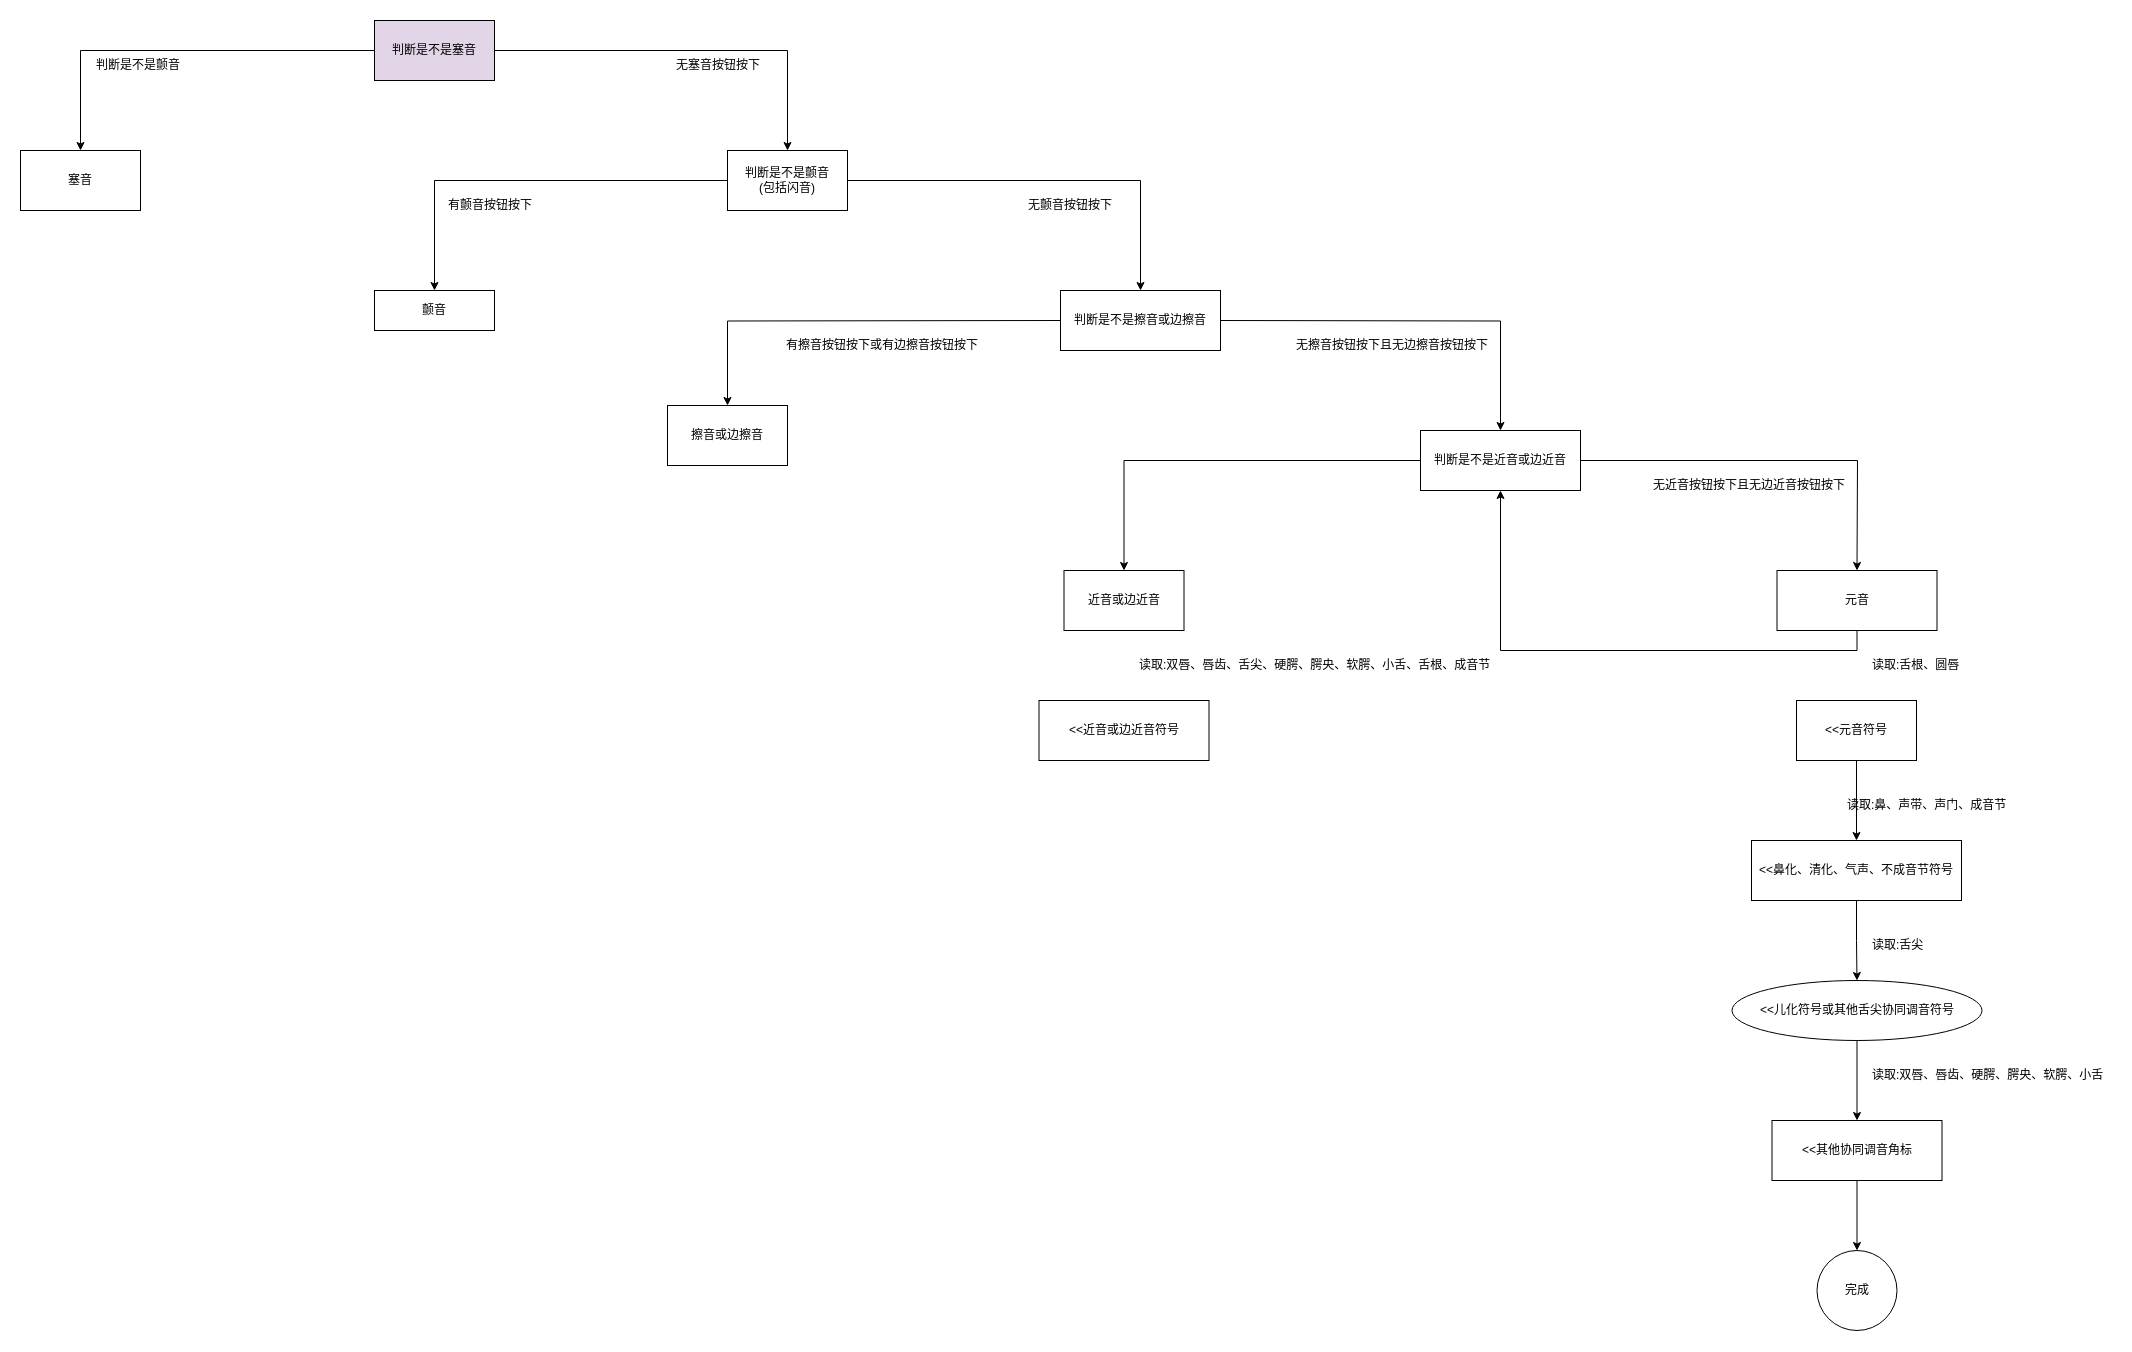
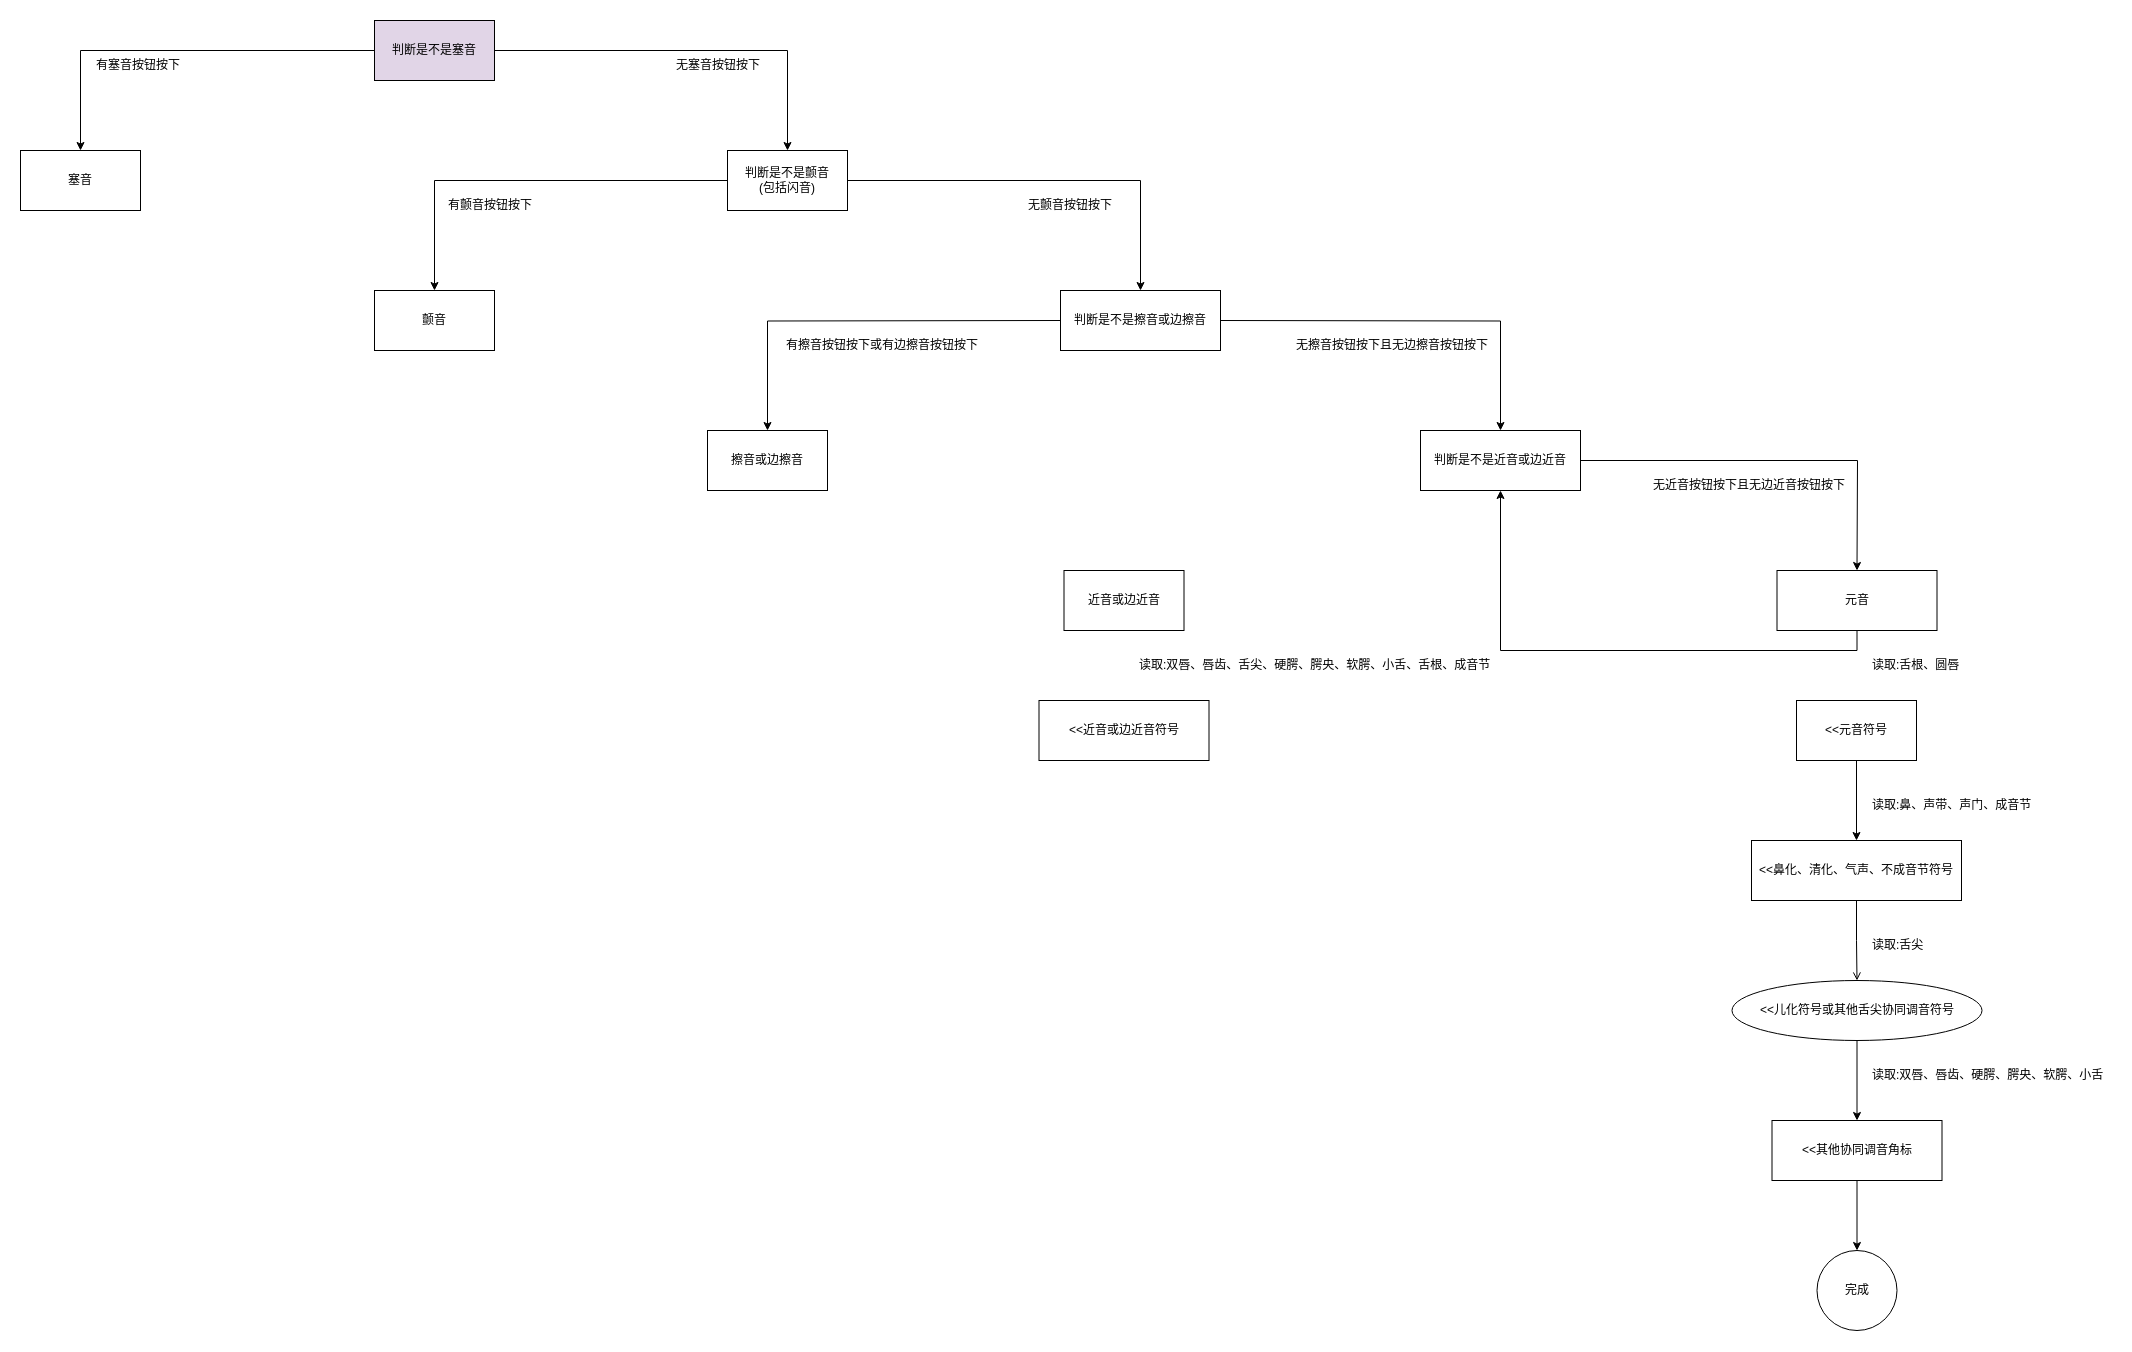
  <mxCell id="0" />
  <mxCell id="1" parent="0" />
  <mxCell id="2" value="" style="edgeStyle=orthogonalEdgeStyle;rounded=0;orthogonalLoop=1;jettySize=auto;html=1;exitX=0;exitY=0.5;exitDx=0;exitDy=0;" edge="1" parent="1" source="4" target="5"><mxGeometry relative="1" as="geometry"><mxPoint x="250" y="50" as="sourcePoint" /></mxGeometry></mxCell>
  <mxCell id="3" value="" style="edgeStyle=orthogonalEdgeStyle;rounded=0;orthogonalLoop=1;jettySize=auto;html=1;" edge="1" parent="1" source="4" target="8"><mxGeometry relative="1" as="geometry" /></mxCell>
  <mxCell id="4" value="判断是不是塞音" style="rounded=0;whiteSpace=wrap;html=1;fillColor=#e1d5e7;" vertex="1" parent="1"><mxGeometry x="374" y="20" width="120" height="60" as="geometry" /></mxCell>
  <mxCell id="5" value="塞音" style="whiteSpace=wrap;html=1;rounded=0;" vertex="1" parent="1"><mxGeometry y="150" width="120" height="60" as="geometry" x="20" /></mxCell>
  <mxCell id="6" value="" style="edgeStyle=orthogonalEdgeStyle;rounded=0;orthogonalLoop=1;jettySize=auto;html=1;" edge="1" parent="1" source="8" target="11"><mxGeometry relative="1" as="geometry" /></mxCell>
  <mxCell id="7" value="" style="edgeStyle=orthogonalEdgeStyle;rounded=0;orthogonalLoop=1;jettySize=auto;html=1;" edge="1" parent="1" source="8" target="12"><mxGeometry relative="1" as="geometry" /></mxCell>
  <mxCell id="8" value="判断是不是颤音&lt;br&gt;(包括闪音)" style="whiteSpace=wrap;html=1;rounded=0;" vertex="1" parent="1"><mxGeometry x="727" y="150" width="120" height="60" as="geometry" /></mxCell>
- <mxCell id="9" value="判断是不是颤音" style="text;strokeColor=none;fillColor=none;align=left;verticalAlign=middle;spacingLeft=4;spacingRight=4;overflow=hidden;points=[[0,0.5],[1,0.5]];portConstraint=eastwest;rotatable=0;whiteSpace=wrap;html=1;" vertex="1" parent="1"><mxGeometry x="90" y="50" width="110" height="30" as="geometry" /></mxCell>
+ <mxCell id="9" value="有塞音按钮按下" style="text;strokeColor=none;fillColor=none;align=left;verticalAlign=middle;spacingLeft=4;spacingRight=4;overflow=hidden;points=[[0,0.5],[1,0.5]];portConstraint=eastwest;rotatable=0;whiteSpace=wrap;html=1;" vertex="1" parent="1"><mxGeometry x="90" y="50" width="110" height="30" as="geometry" /></mxCell>
  <mxCell id="10" value="无塞音按钮按下" style="text;strokeColor=none;fillColor=none;align=left;verticalAlign=middle;spacingLeft=4;spacingRight=4;overflow=hidden;points=[[0,0.5],[1,0.5]];portConstraint=eastwest;rotatable=0;whiteSpace=wrap;html=1;" vertex="1" parent="1"><mxGeometry x="670" y="50" width="110" height="30" as="geometry" /></mxCell>
- <mxCell id="11" value="颤音" style="whiteSpace=wrap;html=1;rounded=0;" vertex="1" parent="1"><mxGeometry x="374" y="290" width="120" height="40" as="geometry" /></mxCell>
+ <mxCell id="11" value="颤音" style="whiteSpace=wrap;html=1;rounded=0;" vertex="1" parent="1"><mxGeometry x="374" y="290" width="120" height="60" as="geometry" /></mxCell>
  <mxCell id="12" value="判断是不是擦音或边擦音" style="whiteSpace=wrap;html=1;rounded=0;" vertex="1" parent="1"><mxGeometry x="1060" y="290" width="160" height="60" as="geometry" /></mxCell>
  <mxCell id="13" value="有颤音按钮按下" style="text;strokeColor=none;fillColor=none;align=left;verticalAlign=middle;spacingLeft=4;spacingRight=4;overflow=hidden;points=[[0,0.5],[1,0.5]];portConstraint=eastwest;rotatable=0;whiteSpace=wrap;html=1;" vertex="1" parent="1"><mxGeometry x="442" y="190" width="110" height="30" as="geometry" /></mxCell>
  <mxCell id="14" value="无颤音按钮按下" style="text;strokeColor=none;fillColor=none;align=left;verticalAlign=middle;spacingLeft=4;spacingRight=4;overflow=hidden;points=[[0,0.5],[1,0.5]];portConstraint=eastwest;rotatable=0;whiteSpace=wrap;html=1;" vertex="1" parent="1"><mxGeometry x="1022" y="190" width="110" height="30" as="geometry" /></mxCell>
  <mxCell id="15" value="" style="edgeStyle=orthogonalEdgeStyle;rounded=0;orthogonalLoop=1;jettySize=auto;html=1;" edge="1" parent="1" target="16"><mxGeometry relative="1" as="geometry"><mxPoint x="1060" y="320" as="sourcePoint" /></mxGeometry></mxCell>
- <mxCell id="16" value="擦音或边擦音" style="whiteSpace=wrap;html=1;rounded=0;" vertex="1" parent="1"><mxGeometry x="667" y="405" width="120" height="60" as="geometry" /></mxCell>
+ <mxCell id="16" value="擦音或边擦音" style="whiteSpace=wrap;html=1;rounded=0;" vertex="1" parent="1"><mxGeometry x="707" y="430" width="120" height="60" as="geometry" /></mxCell>
  <mxCell id="17" value="有擦音按钮按下或有边擦音按钮按下" style="text;strokeColor=none;fillColor=none;align=left;verticalAlign=middle;spacingLeft=4;spacingRight=4;overflow=hidden;points=[[0,0.5],[1,0.5]];portConstraint=eastwest;rotatable=0;whiteSpace=wrap;html=1;" vertex="1" parent="1"><mxGeometry x="780" y="330" width="210" height="30" as="geometry" /></mxCell>
  <mxCell id="18" value="" style="edgeStyle=orthogonalEdgeStyle;rounded=0;orthogonalLoop=1;jettySize=auto;html=1;entryX=0.5;entryY=0;entryDx=0;entryDy=0;" edge="1" parent="1" target="20"><mxGeometry relative="1" as="geometry"><mxPoint x="1220" y="320" as="sourcePoint" /><mxPoint x="1513" y="430" as="targetPoint" /></mxGeometry></mxCell>
  <mxCell id="19" value="无擦音按钮按下且无边擦音按钮按下" style="text;strokeColor=none;fillColor=none;align=left;verticalAlign=middle;spacingLeft=4;spacingRight=4;overflow=hidden;points=[[0,0.5],[1,0.5]];portConstraint=eastwest;rotatable=0;whiteSpace=wrap;html=1;" vertex="1" parent="1"><mxGeometry x="1290" y="330" width="215" height="30" as="geometry" /></mxCell>
  <mxCell id="20" value="判断是不是近音或边近音" style="whiteSpace=wrap;html=1;rounded=0;" vertex="1" parent="1"><mxGeometry x="1420" y="430" width="160" height="60" as="geometry" /></mxCell>
  <mxCell id="21" style="edgeStyle=orthogonalEdgeStyle;rounded=0;orthogonalLoop=1;jettySize=auto;html=1;exitX=0.5;exitY=1;exitDx=0;exitDy=0;" edge="1" parent="1" source="22" target="20"><mxGeometry relative="1" as="geometry" /></mxCell>
  <mxCell id="22" value="元音" style="whiteSpace=wrap;html=1;rounded=0;" vertex="1" parent="1"><mxGeometry x="1776.5" y="570" width="160" height="60" as="geometry" /></mxCell>
  <mxCell id="23" value="近音或边近音" style="whiteSpace=wrap;html=1;rounded=0;" vertex="1" parent="1"><mxGeometry x="1063.5" y="570" width="120" height="60" as="geometry" /></mxCell>
- <mxCell id="24" value="" style="edgeStyle=orthogonalEdgeStyle;rounded=0;orthogonalLoop=1;jettySize=auto;html=1;" edge="1" parent="1" target="23" source="20"><mxGeometry relative="1" as="geometry"><mxPoint x="1417" y="460" as="sourcePoint" /></mxGeometry></mxCell>
  <mxCell id="25" value="" style="edgeStyle=orthogonalEdgeStyle;rounded=0;orthogonalLoop=1;jettySize=auto;html=1;entryX=0.5;entryY=0;entryDx=0;entryDy=0;exitX=1;exitY=0.5;exitDx=0;exitDy=0;" edge="1" parent="1" source="20"><mxGeometry relative="1" as="geometry"><mxPoint x="1576.5" y="460" as="sourcePoint" /><mxPoint x="1856.5" y="570" as="targetPoint" /></mxGeometry></mxCell>
  <mxCell id="26" value="无近音按钮按下且无边近音按钮按下" style="text;strokeColor=none;fillColor=none;align=left;verticalAlign=middle;spacingLeft=4;spacingRight=4;overflow=hidden;points=[[0,0.5],[1,0.5]];portConstraint=eastwest;rotatable=0;whiteSpace=wrap;html=1;" vertex="1" parent="1"><mxGeometry x="1646.5" y="470" width="215" height="30" as="geometry" /></mxCell>
  <mxCell id="27" value="" style="edgeStyle=orthogonalEdgeStyle;rounded=0;orthogonalLoop=1;jettySize=auto;html=1;" edge="1" parent="1" source="28" target="30"><mxGeometry relative="1" as="geometry" /></mxCell>
  <mxCell id="28" value="&amp;lt;&amp;lt;元音符号" style="whiteSpace=wrap;html=1;rounded=0;" vertex="1" parent="1"><mxGeometry x="1796" y="700" width="120" height="60" as="geometry" /></mxCell>
- <mxCell id="29" value="" style="edgeStyle=orthogonalEdgeStyle;rounded=0;orthogonalLoop=1;jettySize=auto;html=1;" edge="1" parent="1" source="30" target="32"><mxGeometry relative="1" as="geometry" /></mxCell>
+ <mxCell id="29" value="" style="edgeStyle=orthogonalEdgeStyle;rounded=0;orthogonalLoop=1;jettySize=auto;html=1;endArrow=open;" edge="1" parent="1" source="30" target="32"><mxGeometry relative="1" as="geometry" /></mxCell>
  <mxCell id="30" value="&amp;lt;&amp;lt;鼻化、清化、气声、不成音节符号" style="whiteSpace=wrap;html=1;rounded=0;" vertex="1" parent="1"><mxGeometry x="1751" y="840" width="210" height="60" as="geometry" /></mxCell>
  <mxCell id="31" value="" style="edgeStyle=orthogonalEdgeStyle;rounded=0;orthogonalLoop=1;jettySize=auto;html=1;" edge="1" parent="1" source="32" target="34"><mxGeometry relative="1" as="geometry" /></mxCell>
  <mxCell id="32" value="&amp;lt;&amp;lt;儿化符号或其他舌尖协同调音符号" style="ellipse;whiteSpace=wrap;html=1;" vertex="1" parent="1"><mxGeometry x="1731.5" y="980" width="250" height="60" as="geometry" /></mxCell>
  <mxCell id="33" value="" style="edgeStyle=orthogonalEdgeStyle;rounded=0;orthogonalLoop=1;jettySize=auto;html=1;" edge="1" parent="1" source="34" target="35"><mxGeometry relative="1" as="geometry" /></mxCell>
  <mxCell id="34" value="&amp;lt;&amp;lt;其他协同调音角标" style="whiteSpace=wrap;html=1;rounded=0;" vertex="1" parent="1"><mxGeometry x="1771.5" y="1120" width="170" height="60" as="geometry" /></mxCell>
  <mxCell id="35" value="完成" style="ellipse;whiteSpace=wrap;html=1;rounded=0;" vertex="1" parent="1"><mxGeometry x="1816.5" y="1250" width="80" height="80" as="geometry" /></mxCell>
  <mxCell id="36" value="&amp;lt;&amp;lt;近音或边近音符号" style="whiteSpace=wrap;html=1;rounded=0;" vertex="1" parent="1"><mxGeometry x="1038.5" y="700" width="170" height="60" as="geometry" /></mxCell>
  <mxCell id="37" value="读取:舌根、圆唇" style="text;html=1;strokeColor=none;fillColor=none;align=left;verticalAlign=middle;whiteSpace=wrap;rounded=0;" vertex="1" parent="1"><mxGeometry x="1870" y="650" width="110" height="30" as="geometry" /></mxCell>
- <mxCell id="38" value="读取:鼻、声带、声门、成音节" style="text;html=1;strokeColor=none;fillColor=none;align=left;verticalAlign=middle;whiteSpace=wrap;rounded=0;" vertex="1" parent="1"><mxGeometry x="1845" y="790" width="170" height="30" as="geometry" /></mxCell>
+ <mxCell id="38" value="读取:鼻、声带、声门、成音节" style="text;html=1;strokeColor=none;fillColor=none;align=left;verticalAlign=middle;whiteSpace=wrap;rounded=0;" vertex="1" parent="1"><mxGeometry x="1870" y="790" width="170" height="30" as="geometry" /></mxCell>
  <mxCell id="39" value="读取:舌尖" style="text;html=1;strokeColor=none;fillColor=none;align=left;verticalAlign=middle;whiteSpace=wrap;rounded=0;" vertex="1" parent="1"><mxGeometry x="1870" y="930" width="60" height="30" as="geometry" /></mxCell>
  <mxCell id="40" value="读取:双唇、唇齿、硬腭、腭央、软腭、小舌" style="text;html=1;strokeColor=none;fillColor=none;align=left;verticalAlign=middle;whiteSpace=wrap;rounded=0;" vertex="1" parent="1"><mxGeometry x="1870" y="1060" width="240" height="30" as="geometry" /></mxCell>
  <mxCell id="41" value="读取:双唇、唇齿、舌尖、硬腭、腭央、软腭、小舌、舌根、成音节" style="text;html=1;strokeColor=none;fillColor=none;align=left;verticalAlign=middle;whiteSpace=wrap;rounded=0;" vertex="1" parent="1"><mxGeometry x="1137" y="650" width="363" height="30" as="geometry" /></mxCell>
